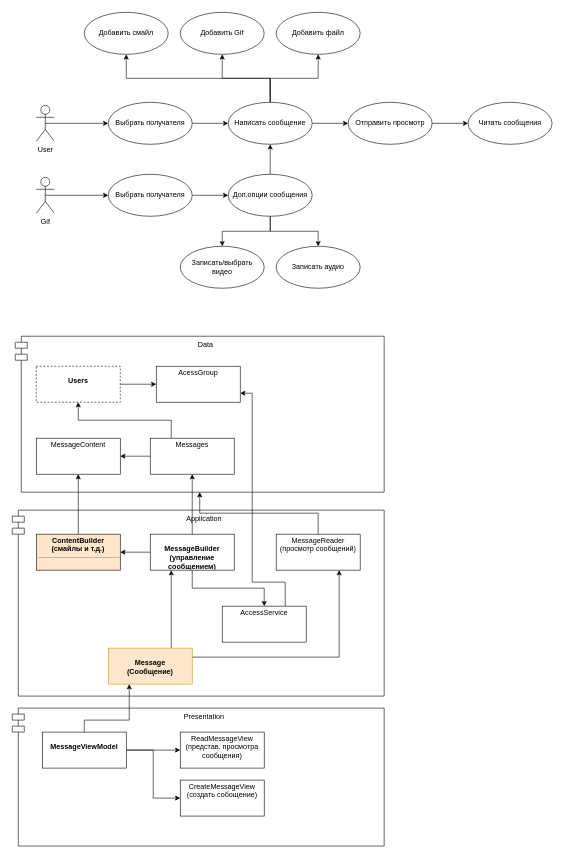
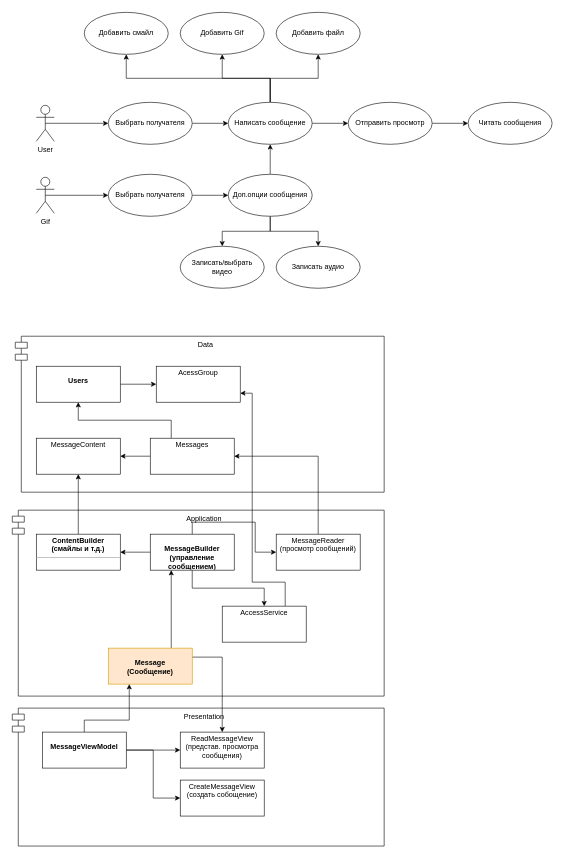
  <mxCell id="0" />
  <mxCell id="1" parent="0" />
  <mxCell id="2" value="Presentation" style="shape=module;align=left;spacingLeft=20;align=center;verticalAlign=top;whiteSpace=wrap;html=1;" vertex="1" parent="1"><mxGeometry y="1180" width="620" height="230" as="geometry" x="20" /></mxCell>
  <mxCell id="3" value="Application" style="shape=module;align=left;spacingLeft=20;align=center;verticalAlign=top;whiteSpace=wrap;html=1;" vertex="1" parent="1"><mxGeometry y="850" width="620" height="310" as="geometry" x="20" /></mxCell>
  <mxCell id="4" value="Data" style="shape=module;align=left;spacingLeft=20;align=center;verticalAlign=top;whiteSpace=wrap;html=1;" vertex="1" parent="1"><mxGeometry x="25" y="560" width="615" height="260" as="geometry" /></mxCell>
  <mxCell id="5" style="edgeStyle=orthogonalEdgeStyle;rounded=0;orthogonalLoop=1;jettySize=auto;html=1;exitX=0.5;exitY=0.5;exitDx=0;exitDy=0;exitPerimeter=0;entryX=0;entryY=0.5;entryDx=0;entryDy=0;" edge="1" parent="1" source="6" target="14"><mxGeometry relative="1" as="geometry" /></mxCell>
  <mxCell id="6" value="User" style="shape=umlActor;verticalLabelPosition=bottom;verticalAlign=top;html=1;" vertex="1" parent="1"><mxGeometry x="60" y="175" width="30" height="60" as="geometry" /></mxCell>
  <mxCell id="7" style="edgeStyle=orthogonalEdgeStyle;rounded=0;orthogonalLoop=1;jettySize=auto;html=1;exitX=1;exitY=0.5;exitDx=0;exitDy=0;entryX=0;entryY=0.5;entryDx=0;entryDy=0;" edge="1" parent="1" source="8" target="11"><mxGeometry relative="1" as="geometry" /></mxCell>
  <mxCell id="8" value="Отправить просмотр" style="ellipse;whiteSpace=wrap;html=1;" vertex="1" parent="1"><mxGeometry x="580" y="170" width="140" height="70" as="geometry" /></mxCell>
  <mxCell id="9" value="Добавить файл" style="ellipse;whiteSpace=wrap;html=1;" vertex="1" parent="1"><mxGeometry x="460" y="20" width="140" height="70" as="geometry" /></mxCell>
  <mxCell id="10" value="Записать аудио" style="ellipse;whiteSpace=wrap;html=1;" vertex="1" parent="1"><mxGeometry x="460" y="410" width="140" height="70" as="geometry" /></mxCell>
  <mxCell id="11" value="Читать сообщения" style="ellipse;whiteSpace=wrap;html=1;" vertex="1" parent="1"><mxGeometry x="780" y="170" width="140" height="70" as="geometry" /></mxCell>
  <mxCell id="12" value="Записать/выбрать видео" style="ellipse;whiteSpace=wrap;html=1;" vertex="1" parent="1"><mxGeometry x="300" y="410" width="140" height="70" as="geometry" /></mxCell>
  <mxCell id="13" style="edgeStyle=orthogonalEdgeStyle;rounded=0;orthogonalLoop=1;jettySize=auto;html=1;exitX=1;exitY=0.5;exitDx=0;exitDy=0;entryX=0;entryY=0.5;entryDx=0;entryDy=0;" edge="1" parent="1" source="14" target="23"><mxGeometry relative="1" as="geometry" /></mxCell>
  <mxCell id="14" value="Выбрать получателя" style="ellipse;whiteSpace=wrap;html=1;" vertex="1" parent="1"><mxGeometry x="180" y="170" width="140" height="70" as="geometry" /></mxCell>
  <mxCell id="15" value="Добавить смайл" style="ellipse;whiteSpace=wrap;html=1;" vertex="1" parent="1"><mxGeometry x="140" y="20" width="140" height="70" as="geometry" /></mxCell>
  <mxCell id="16" value="Добавить Gif" style="ellipse;whiteSpace=wrap;html=1;" vertex="1" parent="1"><mxGeometry x="300" y="20" width="140" height="70" as="geometry" /></mxCell>
  <mxCell id="17" style="edgeStyle=orthogonalEdgeStyle;rounded=0;orthogonalLoop=1;jettySize=auto;html=1;exitX=0.5;exitY=0.5;exitDx=0;exitDy=0;exitPerimeter=0;entryX=0;entryY=0.5;entryDx=0;entryDy=0;" edge="1" parent="1" source="18" target="29"><mxGeometry relative="1" as="geometry" /></mxCell>
  <mxCell id="18" value="Gif" style="shape=umlActor;verticalLabelPosition=bottom;verticalAlign=top;html=1;" vertex="1" parent="1"><mxGeometry x="60" y="295" width="30" height="60" as="geometry" /></mxCell>
  <mxCell id="19" style="edgeStyle=orthogonalEdgeStyle;rounded=0;orthogonalLoop=1;jettySize=auto;html=1;exitX=1;exitY=0.5;exitDx=0;exitDy=0;" edge="1" parent="1" source="23" target="8"><mxGeometry relative="1" as="geometry" /></mxCell>
  <mxCell id="20" style="edgeStyle=orthogonalEdgeStyle;rounded=0;orthogonalLoop=1;jettySize=auto;html=1;exitX=0.5;exitY=0;exitDx=0;exitDy=0;entryX=0.5;entryY=1;entryDx=0;entryDy=0;" edge="1" parent="1" source="23" target="15"><mxGeometry relative="1" as="geometry" /></mxCell>
  <mxCell id="21" style="edgeStyle=orthogonalEdgeStyle;rounded=0;orthogonalLoop=1;jettySize=auto;html=1;exitX=0.5;exitY=0;exitDx=0;exitDy=0;entryX=0.5;entryY=1;entryDx=0;entryDy=0;" edge="1" parent="1" source="23" target="16"><mxGeometry relative="1" as="geometry" /></mxCell>
  <mxCell id="22" style="edgeStyle=orthogonalEdgeStyle;rounded=0;orthogonalLoop=1;jettySize=auto;html=1;exitX=0.5;exitY=0;exitDx=0;exitDy=0;entryX=0.5;entryY=1;entryDx=0;entryDy=0;" edge="1" parent="1" source="23" target="9"><mxGeometry relative="1" as="geometry" /></mxCell>
  <mxCell id="23" value="Написать сообщение" style="ellipse;whiteSpace=wrap;html=1;" vertex="1" parent="1"><mxGeometry x="380" y="170" width="140" height="70" as="geometry" /></mxCell>
  <mxCell id="24" style="edgeStyle=orthogonalEdgeStyle;rounded=0;orthogonalLoop=1;jettySize=auto;html=1;exitX=0.5;exitY=1;exitDx=0;exitDy=0;entryX=0.5;entryY=0;entryDx=0;entryDy=0;" edge="1" parent="1" source="27" target="12"><mxGeometry relative="1" as="geometry" /></mxCell>
  <mxCell id="25" style="edgeStyle=orthogonalEdgeStyle;rounded=0;orthogonalLoop=1;jettySize=auto;html=1;exitX=0.5;exitY=1;exitDx=0;exitDy=0;" edge="1" parent="1" source="27" target="10"><mxGeometry relative="1" as="geometry" /></mxCell>
  <mxCell id="26" style="edgeStyle=orthogonalEdgeStyle;rounded=0;orthogonalLoop=1;jettySize=auto;html=1;exitX=0.5;exitY=0;exitDx=0;exitDy=0;entryX=0.5;entryY=1;entryDx=0;entryDy=0;" edge="1" parent="1" source="27" target="23"><mxGeometry relative="1" as="geometry" /></mxCell>
  <mxCell id="27" value="Доп.опции сообщения" style="ellipse;whiteSpace=wrap;html=1;" vertex="1" parent="1"><mxGeometry x="380" y="290" width="140" height="70" as="geometry" /></mxCell>
  <mxCell id="28" style="edgeStyle=orthogonalEdgeStyle;rounded=0;orthogonalLoop=1;jettySize=auto;html=1;exitX=1;exitY=0.5;exitDx=0;exitDy=0;entryX=0;entryY=0.5;entryDx=0;entryDy=0;" edge="1" parent="1" source="29" target="27"><mxGeometry relative="1" as="geometry" /></mxCell>
  <mxCell id="29" value="Выбрать получателя" style="ellipse;whiteSpace=wrap;html=1;" vertex="1" parent="1"><mxGeometry x="180" y="290" width="140" height="70" as="geometry" /></mxCell>
  <mxCell id="30" style="edgeStyle=orthogonalEdgeStyle;rounded=0;orthogonalLoop=1;jettySize=auto;html=1;exitX=1;exitY=0.5;exitDx=0;exitDy=0;entryX=0;entryY=0.5;entryDx=0;entryDy=0;" edge="1" parent="1" source="31" target="32"><mxGeometry relative="1" as="geometry" /></mxCell>
- <mxCell id="31" value="&lt;p style=&quot;margin:0px;margin-top:4px;text-align:center;&quot;&gt;&lt;br&gt;&lt;b&gt;Users&lt;/b&gt;&lt;/p&gt;" style="verticalAlign=top;align=left;overflow=fill;fontSize=12;fontFamily=Helvetica;html=1;whiteSpace=wrap;dashed=1;" vertex="1" parent="1"><mxGeometry x="60" y="610" width="140" height="60" as="geometry" /></mxCell>
+ <mxCell id="31" value="&lt;p style=&quot;margin:0px;margin-top:4px;text-align:center;&quot;&gt;&lt;br&gt;&lt;b&gt;Users&lt;/b&gt;&lt;/p&gt;" style="verticalAlign=top;align=left;overflow=fill;fontSize=12;fontFamily=Helvetica;html=1;whiteSpace=wrap;" vertex="1" parent="1"><mxGeometry x="60" y="610" width="140" height="60" as="geometry" /></mxCell>
  <mxCell id="32" value="&lt;p style=&quot;margin:0px;margin-top:4px;text-align:center;&quot;&gt;AcessGroup&lt;/p&gt;" style="verticalAlign=top;align=left;overflow=fill;fontSize=12;fontFamily=Helvetica;html=1;whiteSpace=wrap;" vertex="1" parent="1"><mxGeometry x="260" y="610" width="140" height="60" as="geometry" /></mxCell>
  <mxCell id="33" style="edgeStyle=orthogonalEdgeStyle;rounded=0;orthogonalLoop=1;jettySize=auto;html=1;exitX=0;exitY=0.5;exitDx=0;exitDy=0;entryX=1;entryY=0.5;entryDx=0;entryDy=0;" edge="1" parent="1" source="35" target="36"><mxGeometry relative="1" as="geometry" /></mxCell>
  <mxCell id="34" style="edgeStyle=orthogonalEdgeStyle;rounded=0;orthogonalLoop=1;jettySize=auto;html=1;exitX=0.25;exitY=0;exitDx=0;exitDy=0;entryX=0.5;entryY=1;entryDx=0;entryDy=0;" edge="1" parent="1" source="35" target="31"><mxGeometry relative="1" as="geometry" /></mxCell>
  <mxCell id="35" value="&lt;p style=&quot;margin:0px;margin-top:4px;text-align:center;&quot;&gt;Messages&lt;/p&gt;" style="verticalAlign=top;align=left;overflow=fill;fontSize=12;fontFamily=Helvetica;html=1;whiteSpace=wrap;" vertex="1" parent="1"><mxGeometry x="250" y="730" width="140" height="60" as="geometry" /></mxCell>
  <mxCell id="36" value="&lt;p style=&quot;margin:0px;margin-top:4px;text-align:center;&quot;&gt;MessageContent&lt;/p&gt;" style="verticalAlign=top;align=left;overflow=fill;fontSize=12;fontFamily=Helvetica;html=1;whiteSpace=wrap;" vertex="1" parent="1"><mxGeometry x="60" y="730" width="140" height="60" as="geometry" /></mxCell>
  <mxCell id="37" style="edgeStyle=orthogonalEdgeStyle;rounded=0;orthogonalLoop=1;jettySize=auto;html=1;exitX=0.5;exitY=0;exitDx=0;exitDy=0;entryX=0.5;entryY=1;entryDx=0;entryDy=0;" edge="1" parent="1" source="38" target="36"><mxGeometry relative="1" as="geometry" /></mxCell>
- <mxCell id="38" value="&lt;p style=&quot;margin:0px;margin-top:4px;text-align:center;&quot;&gt;&lt;b&gt;ContentBuilder&lt;br&gt;(смайлы и т.д.)&lt;/b&gt;&lt;/p&gt;&lt;hr size=&quot;1&quot;&gt;&lt;div style=&quot;height:2px;&quot;&gt;&lt;/div&gt;" style="verticalAlign=top;align=left;overflow=fill;fontSize=12;fontFamily=Helvetica;html=1;whiteSpace=wrap;fillColor=#ffe6cc;" vertex="1" parent="1"><mxGeometry x="60" y="890" width="140" height="60" as="geometry" /></mxCell>
+ <mxCell id="38" value="&lt;p style=&quot;margin:0px;margin-top:4px;text-align:center;&quot;&gt;&lt;b&gt;ContentBuilder&lt;br&gt;(смайлы и т.д.)&lt;/b&gt;&lt;/p&gt;&lt;hr size=&quot;1&quot;&gt;&lt;div style=&quot;height:2px;&quot;&gt;&lt;/div&gt;" style="verticalAlign=top;align=left;overflow=fill;fontSize=12;fontFamily=Helvetica;html=1;whiteSpace=wrap;" vertex="1" parent="1"><mxGeometry x="60" y="890" width="140" height="60" as="geometry" /></mxCell>
  <mxCell id="39" style="edgeStyle=orthogonalEdgeStyle;rounded=0;orthogonalLoop=1;jettySize=auto;html=1;exitX=0;exitY=0.5;exitDx=0;exitDy=0;entryX=1;entryY=0.5;entryDx=0;entryDy=0;" edge="1" parent="1" source="42" target="38"><mxGeometry relative="1" as="geometry" /></mxCell>
- <mxCell id="40" style="edgeStyle=orthogonalEdgeStyle;rounded=0;orthogonalLoop=1;jettySize=auto;html=1;exitX=0.5;exitY=0;exitDx=0;exitDy=0;entryX=0.5;entryY=1;entryDx=0;entryDy=0;" edge="1" parent="1" source="42" target="35"><mxGeometry relative="1" as="geometry" /></mxCell>
+ <mxCell id="40" style="edgeStyle=orthogonalEdgeStyle;rounded=0;orthogonalLoop=1;jettySize=auto;html=1;exitX=0.5;exitY=0;exitDx=0;exitDy=0;" edge="1" parent="1" source="42" target="44"><mxGeometry relative="1" as="geometry" /></mxCell>
  <mxCell id="41" style="edgeStyle=orthogonalEdgeStyle;rounded=0;orthogonalLoop=1;jettySize=auto;html=1;exitX=0.5;exitY=1;exitDx=0;exitDy=0;entryX=0.5;entryY=0;entryDx=0;entryDy=0;" edge="1" parent="1" source="42" target="46"><mxGeometry relative="1" as="geometry" /></mxCell>
  <mxCell id="42" value="&lt;p style=&quot;margin:0px;margin-top:4px;text-align:center;&quot;&gt;&lt;br&gt;&lt;b&gt;MessageBuilder&lt;br&gt;(управление сообщением)&lt;/b&gt;&lt;/p&gt;" style="verticalAlign=top;align=left;overflow=fill;fontSize=12;fontFamily=Helvetica;html=1;whiteSpace=wrap;" vertex="1" parent="1"><mxGeometry x="250" y="890" width="140" height="60" as="geometry" /></mxCell>
- <mxCell id="43" style="edgeStyle=orthogonalEdgeStyle;rounded=0;orthogonalLoop=1;jettySize=auto;html=1;exitX=0.5;exitY=0;exitDx=0;exitDy=0;" edge="1" parent="1" source="44" target="4"><mxGeometry relative="1" as="geometry" /></mxCell>
+ <mxCell id="43" style="edgeStyle=orthogonalEdgeStyle;rounded=0;orthogonalLoop=1;jettySize=auto;html=1;exitX=0.5;exitY=0;exitDx=0;exitDy=0;entryX=1;entryY=0.5;entryDx=0;entryDy=0;" edge="1" parent="1" source="44" target="35"><mxGeometry relative="1" as="geometry" /></mxCell>
  <mxCell id="44" value="&lt;p style=&quot;margin:0px;margin-top:4px;text-align:center;&quot;&gt;MessageReader&lt;br&gt;(просмотр сообщений)&lt;/p&gt;" style="verticalAlign=top;align=left;overflow=fill;fontSize=12;fontFamily=Helvetica;html=1;whiteSpace=wrap;" vertex="1" parent="1"><mxGeometry x="460" y="890" width="140" height="60" as="geometry" /></mxCell>
  <mxCell id="45" style="edgeStyle=orthogonalEdgeStyle;rounded=0;orthogonalLoop=1;jettySize=auto;html=1;exitX=0.75;exitY=0;exitDx=0;exitDy=0;entryX=1;entryY=0.75;entryDx=0;entryDy=0;" edge="1" parent="1" source="46" target="32"><mxGeometry relative="1" as="geometry"><Array as="points"><mxPoint x="475" y="970" /><mxPoint x="420" y="970" /><mxPoint x="420" y="655" /></Array></mxGeometry></mxCell>
  <mxCell id="46" value="&lt;p style=&quot;margin:0px;margin-top:4px;text-align:center;&quot;&gt;AccessService&lt;/p&gt;" style="verticalAlign=top;align=left;overflow=fill;fontSize=12;fontFamily=Helvetica;html=1;whiteSpace=wrap;" vertex="1" parent="1"><mxGeometry x="370" y="1010" width="140" height="60" as="geometry" /></mxCell>
  <mxCell id="47" style="edgeStyle=orthogonalEdgeStyle;rounded=0;orthogonalLoop=1;jettySize=auto;html=1;exitX=0.75;exitY=0;exitDx=0;exitDy=0;entryX=0.25;entryY=1;entryDx=0;entryDy=0;" edge="1" parent="1" source="49" target="42"><mxGeometry relative="1" as="geometry" /></mxCell>
- <mxCell id="48" style="edgeStyle=orthogonalEdgeStyle;rounded=0;orthogonalLoop=1;jettySize=auto;html=1;exitX=1;exitY=0.25;exitDx=0;exitDy=0;entryX=0.75;entryY=1;entryDx=0;entryDy=0;" edge="1" parent="1" source="49" target="44"><mxGeometry relative="1" as="geometry" /></mxCell>
+ <mxCell id="48" style="edgeStyle=orthogonalEdgeStyle;rounded=0;orthogonalLoop=1;jettySize=auto;html=1;exitX=1;exitY=0.25;exitDx=0;exitDy=0;" edge="1" parent="1" source="49" target="54"><mxGeometry relative="1" as="geometry" /></mxCell>
  <mxCell id="49" value="&lt;p style=&quot;margin:0px;margin-top:4px;text-align:center;&quot;&gt;&lt;br&gt;&lt;b&gt;Message&lt;br&gt;(Сообщение)&lt;/b&gt;&lt;/p&gt;" style="verticalAlign=top;align=left;overflow=fill;fontSize=12;fontFamily=Helvetica;html=1;whiteSpace=wrap;fillColor=#ffe6cc;strokeColor=#d79b00;" vertex="1" parent="1"><mxGeometry x="180" y="1080" width="140" height="60" as="geometry" /></mxCell>
  <mxCell id="50" style="edgeStyle=orthogonalEdgeStyle;rounded=0;orthogonalLoop=1;jettySize=auto;html=1;exitX=0.5;exitY=0;exitDx=0;exitDy=0;entryX=0.25;entryY=1;entryDx=0;entryDy=0;" edge="1" parent="1" source="53" target="49"><mxGeometry relative="1" as="geometry"><Array as="points"><mxPoint x="140" y="1200" /><mxPoint x="215" y="1200" /></Array></mxGeometry></mxCell>
  <mxCell id="51" style="edgeStyle=orthogonalEdgeStyle;rounded=0;orthogonalLoop=1;jettySize=auto;html=1;exitX=1;exitY=0.5;exitDx=0;exitDy=0;entryX=0;entryY=0.5;entryDx=0;entryDy=0;" edge="1" parent="1" source="53" target="54"><mxGeometry relative="1" as="geometry" /></mxCell>
  <mxCell id="52" style="edgeStyle=orthogonalEdgeStyle;rounded=0;orthogonalLoop=1;jettySize=auto;html=1;exitX=1;exitY=0.5;exitDx=0;exitDy=0;entryX=0;entryY=0.5;entryDx=0;entryDy=0;" edge="1" parent="1" source="53" target="55"><mxGeometry relative="1" as="geometry" /></mxCell>
  <mxCell id="53" value="&lt;p style=&quot;margin:0px;margin-top:4px;text-align:center;&quot;&gt;&lt;br&gt;&lt;b&gt;MessageViewModel&lt;/b&gt;&lt;/p&gt;" style="verticalAlign=top;align=left;overflow=fill;fontSize=12;fontFamily=Helvetica;html=1;whiteSpace=wrap;" vertex="1" parent="1"><mxGeometry x="70" y="1220" width="140" height="60" as="geometry" /></mxCell>
  <mxCell id="54" value="&lt;p style=&quot;margin:0px;margin-top:4px;text-align:center;&quot;&gt;ReadMessageView&lt;br&gt;(представ. просмотра сообщения)&lt;br&gt;&lt;br&gt;&lt;/p&gt;" style="verticalAlign=top;align=left;overflow=fill;fontSize=12;fontFamily=Helvetica;html=1;whiteSpace=wrap;" vertex="1" parent="1"><mxGeometry x="300" y="1220" width="140" height="60" as="geometry" /></mxCell>
  <mxCell id="55" value="&lt;p style=&quot;margin:0px;margin-top:4px;text-align:center;&quot;&gt;CreateMessageView&lt;br&gt;(создать собощение)&lt;/p&gt;" style="verticalAlign=top;align=left;overflow=fill;fontSize=12;fontFamily=Helvetica;html=1;whiteSpace=wrap;" vertex="1" parent="1"><mxGeometry x="300" y="1300" width="140" height="60" as="geometry" /></mxCell>
